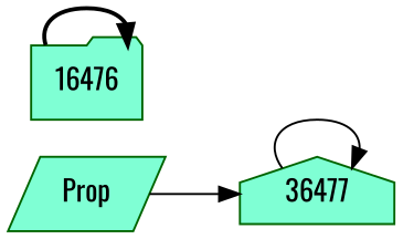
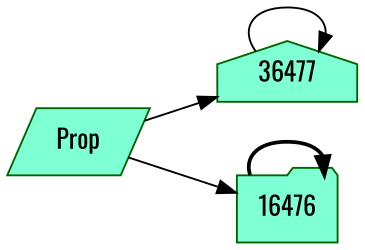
  digraph {
    fontname=Oswald
    rankdir=LR
    node [color=darkgreen fillcolor=aquamarine fontname=Oswald style=filled]
    edge [fontname=Oswald style=solid]
    Prop [shape=parallelogram]
    n2 [label=36477 shape=house]
    16476 [shape=folder]
    Prop -> n2
+   Prop -> 16476
    n2 -> n2
    16476 -> 16476 [style=bold]
  }
